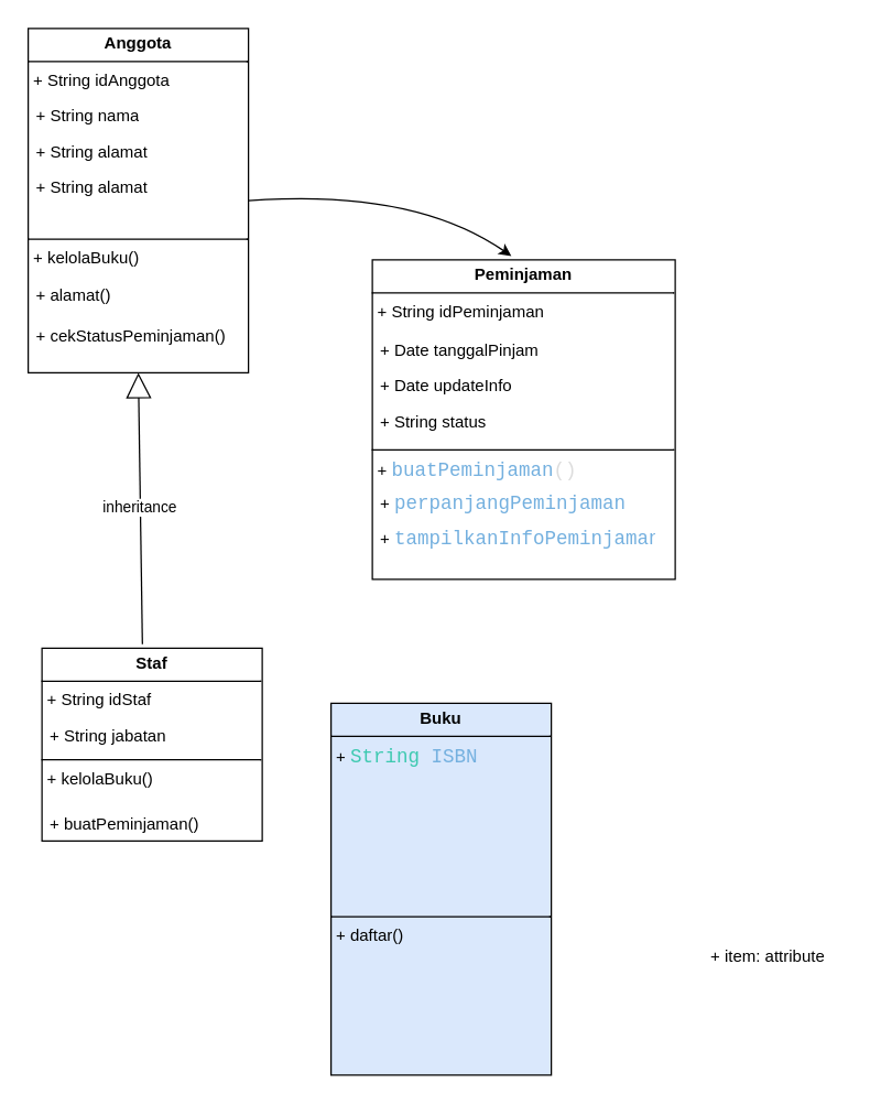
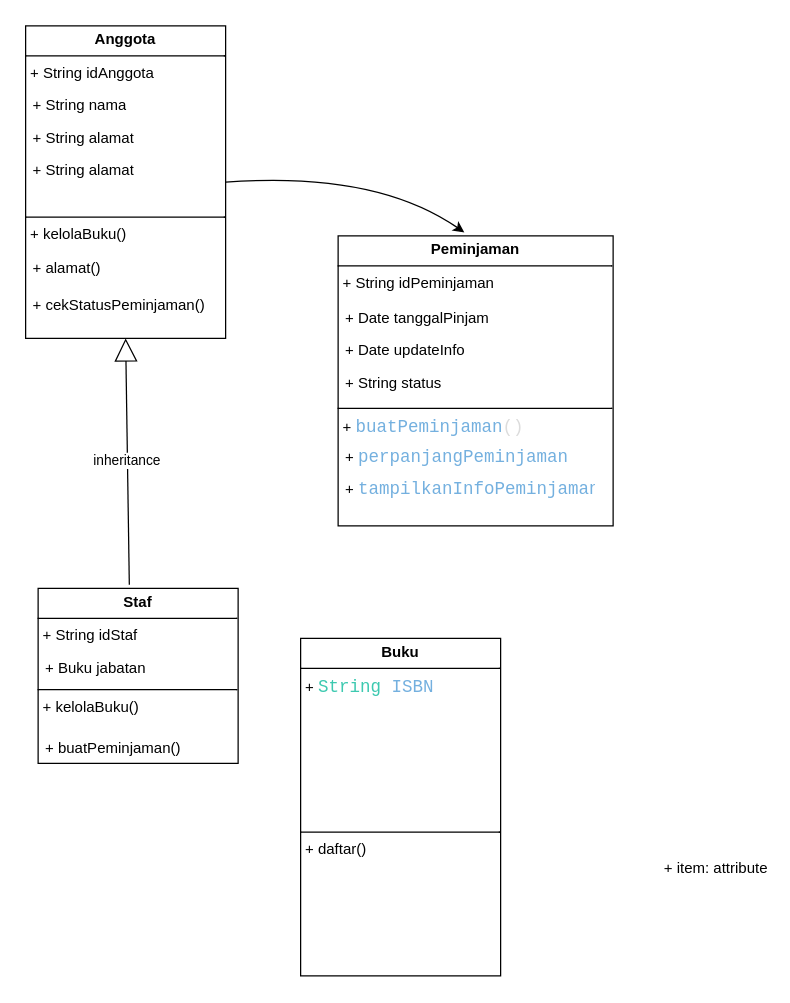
  <mxCell id="0" />
  <mxCell id="1" parent="0" />
  <mxCell id="2" value="&lt;p style=&quot;margin:0px;margin-top:4px;text-align:center;&quot;&gt;&lt;b&gt;Anggota&lt;/b&gt;&lt;/p&gt;&lt;hr size=&quot;1&quot; style=&quot;border-style:solid;&quot;&gt;&lt;p style=&quot;margin:0px;margin-left:4px;&quot;&gt;+ String idAnggota&lt;/p&gt;&lt;p style=&quot;margin:0px;margin-left:4px;&quot;&gt;&lt;br&gt;&lt;/p&gt;&lt;p style=&quot;margin:0px;margin-left:4px;&quot;&gt;&lt;br&gt;&lt;/p&gt;&lt;p style=&quot;margin:0px;margin-left:4px;&quot;&gt;&lt;br&gt;&lt;/p&gt;&lt;p style=&quot;margin:0px;margin-left:4px;&quot;&gt;&lt;br&gt;&lt;/p&gt;&lt;p style=&quot;margin:0px;margin-left:4px;&quot;&gt;&lt;br&gt;&lt;/p&gt;&lt;p style=&quot;margin:0px;margin-left:4px;&quot;&gt;&lt;br&gt;&lt;/p&gt;&lt;p style=&quot;margin:0px;margin-left:4px;&quot;&gt;&lt;br&gt;&lt;/p&gt;&lt;hr size=&quot;1&quot; style=&quot;border-style:solid;&quot;&gt;&lt;p style=&quot;margin:0px;margin-left:4px;&quot;&gt;+ kelolaBuku()&lt;/p&gt;" style="verticalAlign=top;align=left;overflow=fill;html=1;whiteSpace=wrap;" vertex="1" parent="1"><mxGeometry x="20" y="20" width="160" height="250" as="geometry" /></mxCell>
  <mxCell id="3" value="+ String nama" style="text;strokeColor=none;fillColor=none;align=left;verticalAlign=top;spacingLeft=4;spacingRight=4;overflow=hidden;rotatable=0;points=[[0,0.5],[1,0.5]];portConstraint=eastwest;whiteSpace=wrap;html=1;" vertex="1" parent="1"><mxGeometry x="20" y="70" width="110" height="26" as="geometry" /></mxCell>
  <mxCell id="4" value="+ String alamat" style="text;strokeColor=none;fillColor=none;align=left;verticalAlign=top;spacingLeft=4;spacingRight=4;overflow=hidden;rotatable=0;points=[[0,0.5],[1,0.5]];portConstraint=eastwest;whiteSpace=wrap;html=1;" vertex="1" parent="1"><mxGeometry x="20" y="96" width="110" height="26" as="geometry" /></mxCell>
  <mxCell id="5" value="+ String alamat" style="text;strokeColor=none;fillColor=none;align=left;verticalAlign=top;spacingLeft=4;spacingRight=4;overflow=hidden;rotatable=0;points=[[0,0.5],[1,0.5]];portConstraint=eastwest;whiteSpace=wrap;html=1;" vertex="1" parent="1"><mxGeometry x="20" y="122" width="110" height="26" as="geometry" /></mxCell>
  <mxCell id="6" value="+ alamat()" style="text;strokeColor=none;fillColor=none;align=left;verticalAlign=top;spacingLeft=4;spacingRight=4;overflow=hidden;rotatable=0;points=[[0,0.5],[1,0.5]];portConstraint=eastwest;whiteSpace=wrap;html=1;movable=0;resizable=0;deletable=0;editable=0;locked=1;connectable=0;" vertex="1" parent="1"><mxGeometry x="20" y="200" width="140" height="26" as="geometry" /></mxCell>
  <mxCell id="7" value="+ cekStatusPeminjaman()" style="text;strokeColor=none;fillColor=none;align=left;verticalAlign=top;spacingLeft=4;spacingRight=4;overflow=hidden;rotatable=0;points=[[0,0.5],[1,0.5]];portConstraint=eastwest;whiteSpace=wrap;html=1;movable=0;resizable=0;deletable=0;editable=0;locked=1;connectable=0;" vertex="1" parent="1"><mxGeometry x="20" y="230" width="150" height="26" as="geometry" /></mxCell>
  <mxCell id="8" value="&lt;p style=&quot;margin:0px;margin-top:4px;text-align:center;&quot;&gt;&lt;b&gt;Staf&lt;/b&gt;&lt;/p&gt;&lt;hr size=&quot;1&quot; style=&quot;border-style:solid;&quot;&gt;&lt;p style=&quot;margin:0px;margin-left:4px;&quot;&gt;+ String idStaf&lt;/p&gt;&lt;p style=&quot;margin:0px;margin-left:4px;&quot;&gt;&lt;br&gt;&lt;/p&gt;&lt;p style=&quot;margin:0px;margin-left:4px;&quot;&gt;&lt;br&gt;&lt;/p&gt;&lt;hr size=&quot;1&quot; style=&quot;border-style:solid;&quot;&gt;&lt;p style=&quot;margin:0px;margin-left:4px;&quot;&gt;+ kelolaBuku()&lt;/p&gt;" style="verticalAlign=top;align=left;overflow=fill;html=1;whiteSpace=wrap;" vertex="1" parent="1"><mxGeometry x="30" y="470" width="160" height="140" as="geometry" /></mxCell>
- <mxCell id="9" value="+ String jabatan" style="text;strokeColor=none;fillColor=none;align=left;verticalAlign=top;spacingLeft=4;spacingRight=4;overflow=hidden;rotatable=0;points=[[0,0.5],[1,0.5]];portConstraint=eastwest;whiteSpace=wrap;html=1;" vertex="1" parent="1"><mxGeometry x="30" y="520" width="100" height="26" as="geometry" /></mxCell>
+ <mxCell id="9" value="+ Buku jabatan" style="text;strokeColor=none;fillColor=none;align=left;verticalAlign=top;spacingLeft=4;spacingRight=4;overflow=hidden;rotatable=0;points=[[0,0.5],[1,0.5]];portConstraint=eastwest;whiteSpace=wrap;html=1;" vertex="1" parent="1"><mxGeometry x="30" y="520" width="100" height="26" as="geometry" /></mxCell>
  <mxCell id="10" value="+ buatPeminjaman()" style="text;strokeColor=none;fillColor=none;align=left;verticalAlign=top;spacingLeft=4;spacingRight=4;overflow=hidden;rotatable=0;points=[[0,0.5],[1,0.5]];portConstraint=eastwest;whiteSpace=wrap;html=1;" vertex="1" parent="1"><mxGeometry x="30" y="584" width="130" height="26" as="geometry" /></mxCell>
  <mxCell id="11" value="&lt;p style=&quot;margin:0px;margin-top:4px;text-align:center;&quot;&gt;&lt;b&gt;Peminjaman&lt;/b&gt;&lt;/p&gt;&lt;hr size=&quot;1&quot; style=&quot;border-style:solid;&quot;&gt;&lt;p style=&quot;margin:0px;margin-left:4px;&quot;&gt;+ String idPeminjaman&lt;/p&gt;&lt;p style=&quot;margin:0px;margin-left:4px;&quot;&gt;&lt;br&gt;&lt;/p&gt;&lt;p style=&quot;margin:0px;margin-left:4px;&quot;&gt;&lt;br&gt;&lt;/p&gt;&lt;p style=&quot;margin:0px;margin-left:4px;&quot;&gt;&lt;br&gt;&lt;/p&gt;&lt;p style=&quot;margin:0px;margin-left:4px;&quot;&gt;&lt;br&gt;&lt;/p&gt;&lt;p style=&quot;margin:0px;margin-left:4px;&quot;&gt;&lt;br&gt;&lt;/p&gt;&lt;p style=&quot;margin:0px;margin-left:4px;&quot;&gt;&lt;br&gt;&lt;/p&gt;&lt;hr size=&quot;1&quot; style=&quot;border-style:solid;&quot;&gt;&lt;p style=&quot;margin:0px;margin-left:4px;&quot;&gt;+ &lt;span style=&quot;font-family: Consolas, &amp;quot;Courier New&amp;quot;, monospace; font-size: 14px; white-space: pre; color: rgb(116, 176, 223);&quot;&gt;buatPeminjaman&lt;/span&gt;&lt;span style=&quot;font-family: Consolas, &amp;quot;Courier New&amp;quot;, monospace; font-size: 14px; white-space: pre; color: rgb(220, 220, 220);&quot;&gt;()&lt;/span&gt;&lt;/p&gt;" style="verticalAlign=top;align=left;overflow=fill;html=1;whiteSpace=wrap;" vertex="1" parent="1"><mxGeometry x="270" y="188" width="220" height="232" as="geometry" /></mxCell>
  <mxCell id="12" value="+ Date tanggalPinjam" style="text;strokeColor=none;fillColor=none;align=left;verticalAlign=top;spacingLeft=4;spacingRight=4;overflow=hidden;rotatable=0;points=[[0,0.5],[1,0.5]];portConstraint=eastwest;whiteSpace=wrap;html=1;" vertex="1" parent="1"><mxGeometry x="270" y="240" width="130" height="26" as="geometry" /></mxCell>
  <mxCell id="13" value="+ Date updateInfo" style="text;strokeColor=none;fillColor=none;align=left;verticalAlign=top;spacingLeft=4;spacingRight=4;overflow=hidden;rotatable=0;points=[[0,0.5],[1,0.5]];portConstraint=eastwest;whiteSpace=wrap;html=1;" vertex="1" parent="1"><mxGeometry x="270" y="266" width="140" height="26" as="geometry" /></mxCell>
  <mxCell id="14" value="+ String status" style="text;strokeColor=none;fillColor=none;align=left;verticalAlign=top;spacingLeft=4;spacingRight=4;overflow=hidden;rotatable=0;points=[[0,0.5],[1,0.5]];portConstraint=eastwest;whiteSpace=wrap;html=1;" vertex="1" parent="1"><mxGeometry x="270" y="292" width="130" height="26" as="geometry" /></mxCell>
  <mxCell id="15" value="+&amp;nbsp;&lt;span style=&quot;font-family: Consolas, &amp;quot;Courier New&amp;quot;, monospace; font-size: 14px; white-space: pre; color: rgb(116, 176, 223);&quot;&gt;perpanjangPeminjaman&lt;/span&gt;&lt;span style=&quot;font-family: Consolas, &amp;quot;Courier New&amp;quot;, monospace; font-size: 14px; white-space: pre; color: rgb(220, 220, 220);&quot;&gt;()&lt;/span&gt;" style="text;strokeColor=none;fillColor=none;align=left;verticalAlign=top;spacingLeft=4;spacingRight=4;overflow=hidden;rotatable=0;points=[[0,0.5],[1,0.5]];portConstraint=eastwest;whiteSpace=wrap;html=1;" vertex="1" parent="1"><mxGeometry x="270" y="350" width="190" height="26" as="geometry" /></mxCell>
  <mxCell id="16" value="+&amp;nbsp;&lt;span style=&quot;font-family: Consolas, &amp;quot;Courier New&amp;quot;, monospace; font-size: 14px; white-space: pre; color: rgb(116, 176, 223);&quot;&gt;tampilkanInfoPeminjaman&lt;/span&gt;&lt;span style=&quot;font-family: Consolas, &amp;quot;Courier New&amp;quot;, monospace; font-size: 14px; white-space: pre; color: rgb(220, 220, 220);&quot;&gt;()&lt;/span&gt;" style="text;strokeColor=none;fillColor=none;align=left;verticalAlign=top;spacingLeft=4;spacingRight=4;overflow=hidden;rotatable=0;points=[[0,0.5],[1,0.5]];portConstraint=eastwest;whiteSpace=wrap;html=1;" vertex="1" parent="1"><mxGeometry x="270" y="376" width="210" height="26" as="geometry" /></mxCell>
  <mxCell id="17" value="" style="curved=1;endArrow=classic;html=1;rounded=0;entryX=0.459;entryY=-0.012;entryDx=0;entryDy=0;entryPerimeter=0;exitX=1;exitY=0.5;exitDx=0;exitDy=0;" edge="1" parent="1" source="2" target="11"><mxGeometry width="50" height="50" relative="1" as="geometry"><mxPoint x="360" y="270" as="sourcePoint" /><mxPoint x="350" y="80" as="targetPoint" /><Array as="points"><mxPoint x="300" y="136" /></Array></mxGeometry></mxCell>
- <mxCell id="18" value="&lt;p style=&quot;margin:0px;margin-top:4px;text-align:center;&quot;&gt;&lt;b&gt;Buku&lt;/b&gt;&lt;/p&gt;&lt;hr size=&quot;1&quot; style=&quot;border-style:solid;&quot;&gt;&lt;p style=&quot;margin:0px;margin-left:4px;&quot;&gt;+&amp;nbsp;&lt;span style=&quot;font-family: Consolas, &amp;quot;Courier New&amp;quot;, monospace; font-size: 14px; white-space: pre; color: rgb(61, 201, 176);&quot;&gt;String&lt;/span&gt;&lt;span style=&quot;font-family: Consolas, &amp;quot;Courier New&amp;quot;, monospace; font-size: 14px; white-space: pre; color: rgb(116, 176, 223);&quot;&gt; ISBN&lt;/span&gt;&lt;/p&gt;&lt;p style=&quot;margin:0px;margin-left:4px;&quot;&gt;&lt;br&gt;&lt;/p&gt;&lt;p style=&quot;margin:0px;margin-left:4px;&quot;&gt;&lt;br&gt;&lt;/p&gt;&lt;p style=&quot;margin:0px;margin-left:4px;&quot;&gt;&lt;br&gt;&lt;/p&gt;&lt;p style=&quot;margin:0px;margin-left:4px;&quot;&gt;&lt;br&gt;&lt;/p&gt;&lt;p style=&quot;margin:0px;margin-left:4px;&quot;&gt;&lt;br&gt;&lt;/p&gt;&lt;p style=&quot;margin:0px;margin-left:4px;&quot;&gt;&lt;br&gt;&lt;/p&gt;&lt;p style=&quot;margin:0px;margin-left:4px;&quot;&gt;&lt;br&gt;&lt;/p&gt;&lt;hr size=&quot;1&quot; style=&quot;border-style:solid;&quot;&gt;&lt;p style=&quot;margin:0px;margin-left:4px;&quot;&gt;+ daftar()&lt;/p&gt;" style="verticalAlign=top;align=left;overflow=fill;html=1;whiteSpace=wrap;fillColor=#dae8fc;" vertex="1" parent="1"><mxGeometry x="240" y="510" width="160" height="270" as="geometry" /></mxCell>
- <mxCell id="19" value="+ item: attribute" style="text;strokeColor=none;fillColor=none;align=left;verticalAlign=top;spacingLeft=4;spacingRight=4;overflow=hidden;rotatable=0;points=[[0,0.5],[1,0.5]];portConstraint=eastwest;whiteSpace=wrap;html=1;" vertex="1" parent="1"><mxGeometry x="510" y="680" width="100" height="26" as="geometry" /></mxCell>
+ <mxCell id="18" value="&lt;p style=&quot;margin:0px;margin-top:4px;text-align:center;&quot;&gt;&lt;b&gt;Buku&lt;/b&gt;&lt;/p&gt;&lt;hr size=&quot;1&quot; style=&quot;border-style:solid;&quot;&gt;&lt;p style=&quot;margin:0px;margin-left:4px;&quot;&gt;+&amp;nbsp;&lt;span style=&quot;font-family: Consolas, &amp;quot;Courier New&amp;quot;, monospace; font-size: 14px; white-space: pre; color: rgb(61, 201, 176);&quot;&gt;String&lt;/span&gt;&lt;span style=&quot;font-family: Consolas, &amp;quot;Courier New&amp;quot;, monospace; font-size: 14px; white-space: pre; color: rgb(116, 176, 223);&quot;&gt; ISBN&lt;/span&gt;&lt;/p&gt;&lt;p style=&quot;margin:0px;margin-left:4px;&quot;&gt;&lt;br&gt;&lt;/p&gt;&lt;p style=&quot;margin:0px;margin-left:4px;&quot;&gt;&lt;br&gt;&lt;/p&gt;&lt;p style=&quot;margin:0px;margin-left:4px;&quot;&gt;&lt;br&gt;&lt;/p&gt;&lt;p style=&quot;margin:0px;margin-left:4px;&quot;&gt;&lt;br&gt;&lt;/p&gt;&lt;p style=&quot;margin:0px;margin-left:4px;&quot;&gt;&lt;br&gt;&lt;/p&gt;&lt;p style=&quot;margin:0px;margin-left:4px;&quot;&gt;&lt;br&gt;&lt;/p&gt;&lt;p style=&quot;margin:0px;margin-left:4px;&quot;&gt;&lt;br&gt;&lt;/p&gt;&lt;hr size=&quot;1&quot; style=&quot;border-style:solid;&quot;&gt;&lt;p style=&quot;margin:0px;margin-left:4px;&quot;&gt;+ daftar()&lt;/p&gt;" style="verticalAlign=top;align=left;overflow=fill;html=1;whiteSpace=wrap;" vertex="1" parent="1"><mxGeometry x="240" y="510" width="160" height="270" as="geometry" /></mxCell>
+ <mxCell id="19" value="+ item: attribute" style="text;strokeColor=none;fillColor=none;align=left;verticalAlign=top;spacingLeft=4;spacingRight=4;overflow=hidden;rotatable=0;points=[[0,0.5],[1,0.5]];portConstraint=eastwest;whiteSpace=wrap;html=1;" vertex="1" parent="1"><mxGeometry x="525" y="680" width="100" height="26" as="geometry" /></mxCell>
  <mxCell id="20" value="inheritance" style="endArrow=block;endSize=16;endFill=0;html=1;rounded=0;exitX=0.456;exitY=-0.021;exitDx=0;exitDy=0;exitPerimeter=0;entryX=0.5;entryY=1;entryDx=0;entryDy=0;" edge="1" parent="1" source="8" target="2"><mxGeometry width="160" relative="1" as="geometry"><mxPoint x="120" y="440" as="sourcePoint" /><mxPoint x="280" y="440" as="targetPoint" /></mxGeometry></mxCell>
